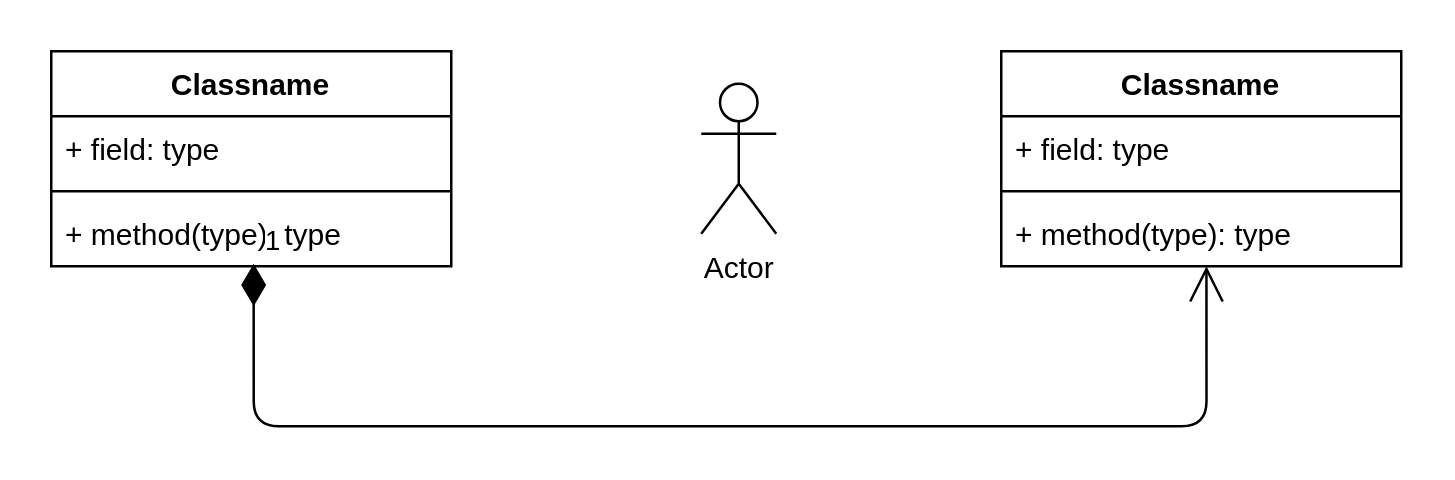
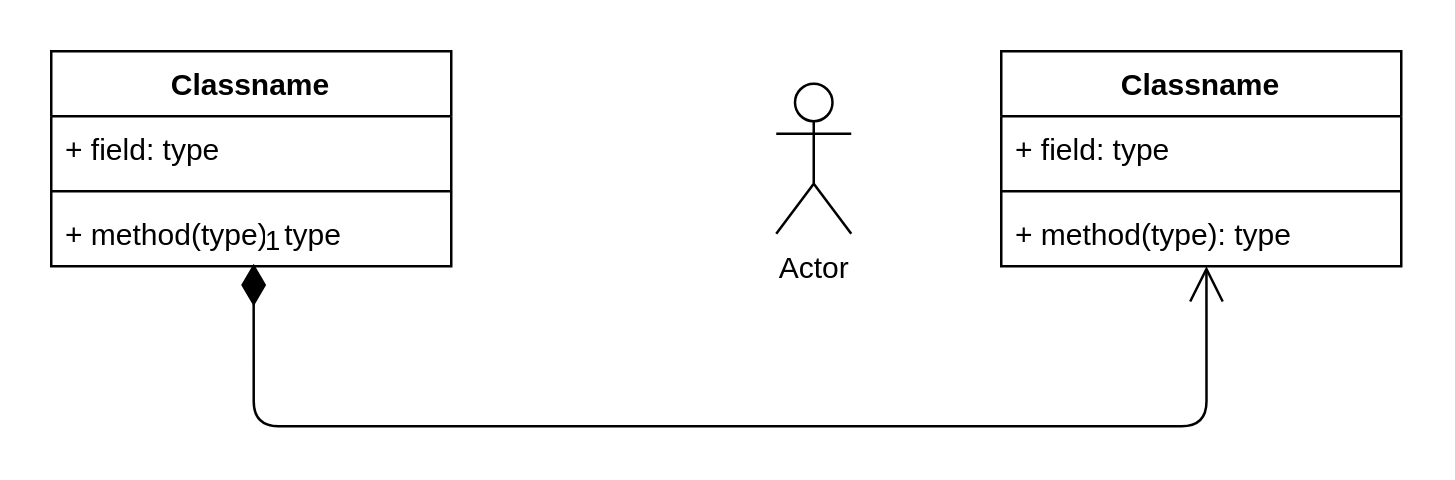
  <mxCell id="0" />
  <mxCell id="1" parent="0" />
  <mxCell id="2" value="Classname" style="swimlane;fontStyle=1;align=center;verticalAlign=top;childLayout=stackLayout;horizontal=1;startSize=26;horizontalStack=0;resizeParent=1;resizeParentMax=0;resizeLast=0;collapsible=1;marginBottom=0;" vertex="1" parent="1"><mxGeometry x="20" y="20" width="160" height="86" as="geometry" /></mxCell>
  <mxCell id="3" value="+ field: type" style="text;strokeColor=none;fillColor=none;align=left;verticalAlign=top;spacingLeft=4;spacingRight=4;overflow=hidden;rotatable=0;points=[[0,0.5],[1,0.5]];portConstraint=eastwest;" vertex="1" parent="2"><mxGeometry y="26" width="160" height="26" as="geometry" /></mxCell>
  <mxCell id="4" value="" style="line;strokeWidth=1;fillColor=none;align=left;verticalAlign=middle;spacingTop=-1;spacingLeft=3;spacingRight=3;rotatable=0;labelPosition=right;points=[];portConstraint=eastwest;" vertex="1" parent="2"><mxGeometry y="52" width="160" height="8" as="geometry" /></mxCell>
  <mxCell id="5" value="+ method(type): type" style="text;strokeColor=none;fillColor=none;align=left;verticalAlign=top;spacingLeft=4;spacingRight=4;overflow=hidden;rotatable=0;points=[[0,0.5],[1,0.5]];portConstraint=eastwest;" vertex="1" parent="2"><mxGeometry y="60" width="160" height="26" as="geometry" /></mxCell>
  <mxCell id="6" value="Classname" style="swimlane;fontStyle=1;align=center;verticalAlign=top;childLayout=stackLayout;horizontal=1;startSize=26;horizontalStack=0;resizeParent=1;resizeParentMax=0;resizeLast=0;collapsible=1;marginBottom=0;" vertex="1" parent="1"><mxGeometry x="400" y="20" width="160" height="86" as="geometry" /></mxCell>
  <mxCell id="7" value="+ field: type" style="text;strokeColor=none;fillColor=none;align=left;verticalAlign=top;spacingLeft=4;spacingRight=4;overflow=hidden;rotatable=0;points=[[0,0.5],[1,0.5]];portConstraint=eastwest;" vertex="1" parent="6"><mxGeometry y="26" width="160" height="26" as="geometry" /></mxCell>
  <mxCell id="8" value="" style="line;strokeWidth=1;fillColor=none;align=left;verticalAlign=middle;spacingTop=-1;spacingLeft=3;spacingRight=3;rotatable=0;labelPosition=right;points=[];portConstraint=eastwest;" vertex="1" parent="6"><mxGeometry y="52" width="160" height="8" as="geometry" /></mxCell>
  <mxCell id="9" value="+ method(type): type" style="text;strokeColor=none;fillColor=none;align=left;verticalAlign=top;spacingLeft=4;spacingRight=4;overflow=hidden;rotatable=0;points=[[0,0.5],[1,0.5]];portConstraint=eastwest;" vertex="1" parent="6"><mxGeometry y="60" width="160" height="26" as="geometry" /></mxCell>
  <mxCell id="10" value="1" style="endArrow=open;html=1;endSize=12;startArrow=diamondThin;startSize=14;startFill=1;edgeStyle=orthogonalEdgeStyle;align=left;verticalAlign=bottom;exitX=0.506;exitY=0.962;exitDx=0;exitDy=0;exitPerimeter=0;entryX=0.513;entryY=1;entryDx=0;entryDy=0;entryPerimeter=0;" edge="1" parent="1" source="5" target="9"><mxGeometry x="-1" y="3" relative="1" as="geometry"><mxPoint x="240" y="120" as="sourcePoint" /><mxPoint x="400" y="120" as="targetPoint" /><Array as="points"><mxPoint x="101" y="170" /><mxPoint x="482" y="170" /></Array></mxGeometry></mxCell>
- <mxCell id="11" value="Actor" style="shape=umlActor;verticalLabelPosition=bottom;verticalAlign=top;html=1;" vertex="1" parent="1"><mxGeometry x="280" y="33" width="30" height="60" as="geometry" /></mxCell>
+ <mxCell id="11" value="Actor" style="shape=umlActor;verticalLabelPosition=bottom;verticalAlign=top;html=1;" vertex="1" parent="1"><mxGeometry x="310" y="33" width="30" height="60" as="geometry" /></mxCell>
